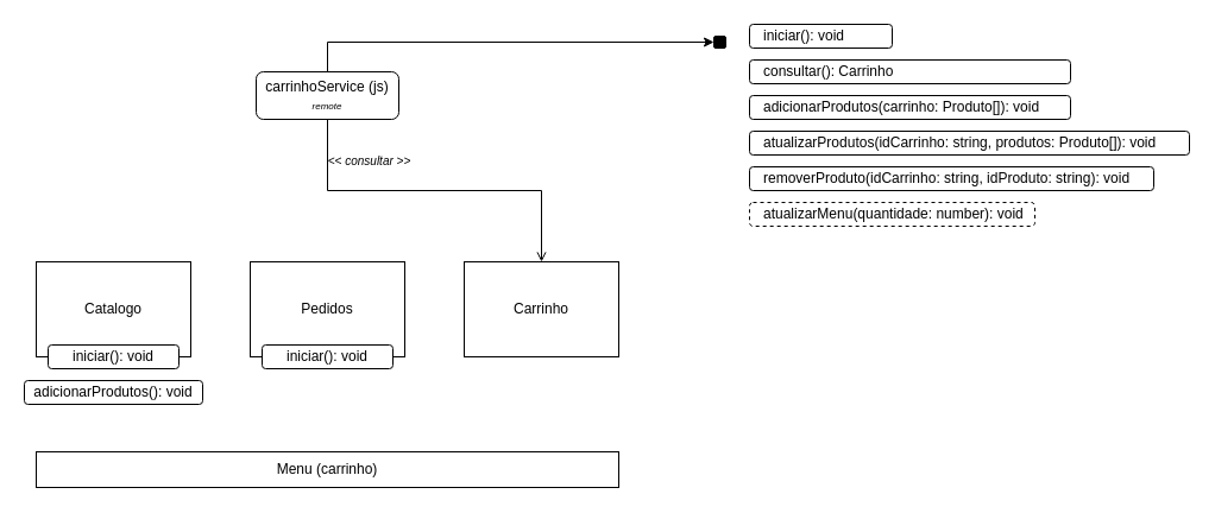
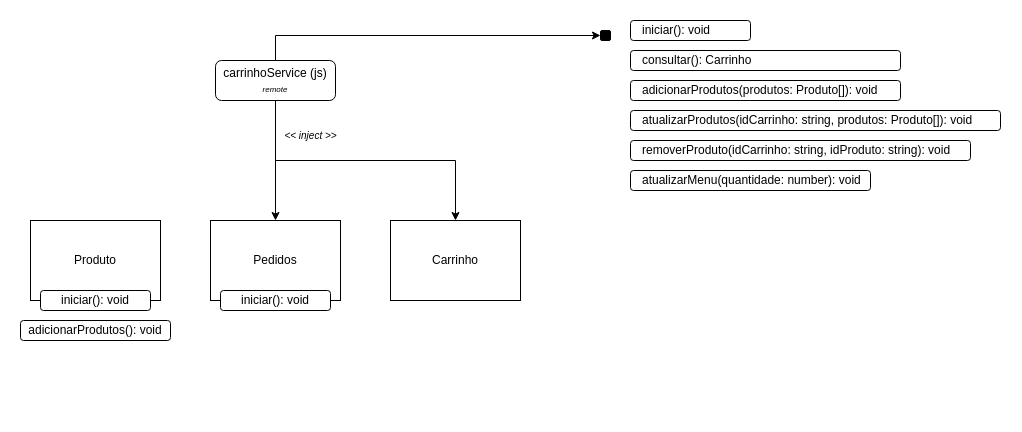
  <mxCell id="0" />
  <mxCell id="1" parent="0" />
- <mxCell id="2" value="Catalogo" style="rounded=0;whiteSpace=wrap;html=1;" vertex="1" parent="1"><mxGeometry x="30" y="220" width="130" height="80" as="geometry" /></mxCell>
+ <mxCell id="2" value="Produto" style="rounded=0;whiteSpace=wrap;html=1;" vertex="1" parent="1"><mxGeometry x="30" y="220" width="130" height="80" as="geometry" /></mxCell>
  <mxCell id="3" value="Pedidos" style="rounded=0;whiteSpace=wrap;html=1;" vertex="1" parent="1"><mxGeometry x="210" y="220" width="130" height="80" as="geometry" /></mxCell>
- <mxCell id="4" value="Menu (carrinho)" style="rounded=0;whiteSpace=wrap;html=1;" vertex="1" parent="1"><mxGeometry x="30" y="380" width="490" height="30" as="geometry" /></mxCell>
- <mxCell id="6" value="" style="edgeStyle=orthogonalEdgeStyle;rounded=0;orthogonalLoop=1;jettySize=auto;html=1;entryX=0.5;entryY=0;entryDx=0;entryDy=0;exitX=0.5;exitY=1;exitDx=0;exitDy=0;endArrow=open;" edge="1" parent="1" source="8" target="10"><mxGeometry x="0.407" relative="1" as="geometry"><Array as="points"><mxPoint x="275" y="160" /><mxPoint x="455" y="160" /></Array><mxPoint as="offset" /></mxGeometry></mxCell>
+ <mxCell id="5" value="" style="edgeStyle=orthogonalEdgeStyle;rounded=0;orthogonalLoop=1;jettySize=auto;html=1;entryX=0.5;entryY=0;entryDx=0;entryDy=0;" edge="1" parent="1" source="8" target="3"><mxGeometry x="-0.231" relative="1" as="geometry"><mxPoint as="offset" /></mxGeometry></mxCell>
+ <mxCell id="6" value="" style="edgeStyle=orthogonalEdgeStyle;rounded=0;orthogonalLoop=1;jettySize=auto;html=1;entryX=0.5;entryY=0;entryDx=0;entryDy=0;exitX=0.5;exitY=1;exitDx=0;exitDy=0;" edge="1" parent="1" source="8" target="10"><mxGeometry x="0.407" relative="1" as="geometry"><Array as="points"><mxPoint x="275" y="160" /><mxPoint x="455" y="160" /></Array><mxPoint as="offset" /></mxGeometry></mxCell>
  <mxCell id="7" style="edgeStyle=orthogonalEdgeStyle;rounded=0;orthogonalLoop=1;jettySize=auto;html=1;entryX=0;entryY=0.5;entryDx=0;entryDy=0;exitX=0.5;exitY=0;exitDx=0;exitDy=0;" edge="1" parent="1" source="8" target="18"><mxGeometry relative="1" as="geometry" /></mxCell>
  <mxCell id="8" value="carrinhoService (js)&lt;br&gt;&lt;i&gt;&lt;font style=&quot;font-size: 8px;&quot;&gt;remote&lt;/font&gt;&lt;/i&gt;" style="rounded=1;whiteSpace=wrap;html=1;" vertex="1" parent="1"><mxGeometry x="215" y="60" width="120" height="40" as="geometry" /></mxCell>
  <mxCell id="9" value="iniciar(): void" style="rounded=1;whiteSpace=wrap;html=1;align=left;spacingLeft=10;" vertex="1" parent="1"><mxGeometry x="630" y="20" width="120" height="20" as="geometry" /></mxCell>
  <mxCell id="10" value="Carrinho" style="rounded=0;whiteSpace=wrap;html=1;" vertex="1" parent="1"><mxGeometry x="390" y="220" width="130" height="80" as="geometry" /></mxCell>
- <mxCell id="11" value="adicionarProdutos(carrinho: Produto[]): void" style="rounded=1;whiteSpace=wrap;html=1;align=left;spacingLeft=10;" vertex="1" parent="1"><mxGeometry x="630" y="80" width="270" height="20" as="geometry" /></mxCell>
+ <mxCell id="11" value="adicionarProdutos(produtos: Produto[]): void" style="rounded=1;whiteSpace=wrap;html=1;align=left;spacingLeft=10;" vertex="1" parent="1"><mxGeometry x="630" y="80" width="270" height="20" as="geometry" /></mxCell>
  <mxCell id="12" value="iniciar(): void" style="rounded=1;whiteSpace=wrap;html=1;" vertex="1" parent="1"><mxGeometry x="40" y="290" width="110" height="20" as="geometry" /></mxCell>
  <mxCell id="13" value="adicionarProdutos(): void" style="rounded=1;whiteSpace=wrap;html=1;" vertex="1" parent="1"><mxGeometry x="20" y="320" width="150" height="20" as="geometry" /></mxCell>
  <mxCell id="14" value="iniciar(): void" style="rounded=1;whiteSpace=wrap;html=1;" vertex="1" parent="1"><mxGeometry x="220" y="290" width="110" height="20" as="geometry" /></mxCell>
  <mxCell id="15" value="consultar(): Carrinho" style="rounded=1;whiteSpace=wrap;html=1;align=left;spacingLeft=10;" vertex="1" parent="1"><mxGeometry x="630" y="50" width="270" height="20" as="geometry" /></mxCell>
- <mxCell id="16" value="&amp;lt;&amp;lt; consultar &amp;gt;&amp;gt;" style="text;html=1;align=center;verticalAlign=middle;resizable=0;points=[];autosize=1;strokeColor=none;fillColor=none;fontStyle=2;fontSize=10;" vertex="1" parent="1"><mxGeometry x="270" y="120" width="80" height="30" as="geometry" /></mxCell>
- <mxCell id="17" value="atualizarMenu(quantidade: number): void" style="rounded=1;whiteSpace=wrap;html=1;align=left;spacingLeft=10;dashed=1;" vertex="1" parent="1"><mxGeometry x="630" y="170" width="240" height="20" as="geometry" /></mxCell>
+ <mxCell id="16" value="&amp;lt;&amp;lt; inject &amp;gt;&amp;gt;" style="text;html=1;align=center;verticalAlign=middle;resizable=0;points=[];autosize=1;strokeColor=none;fillColor=none;fontStyle=2;fontSize=10;" vertex="1" parent="1"><mxGeometry x="270" y="120" width="80" height="30" as="geometry" /></mxCell>
+ <mxCell id="17" value="atualizarMenu(quantidade: number): void" style="rounded=1;whiteSpace=wrap;html=1;align=left;spacingLeft=10;" vertex="1" parent="1"><mxGeometry x="630" y="170" width="240" height="20" as="geometry" /></mxCell>
  <mxCell id="18" value="" style="rounded=1;whiteSpace=wrap;html=1;fillColor=#000000;" vertex="1" parent="1"><mxGeometry x="600" y="30" width="10" height="10" as="geometry" /></mxCell>
  <mxCell id="19" value="removerProduto(idCarrinho: string, idProduto: string): void" style="rounded=1;whiteSpace=wrap;html=1;align=left;spacingLeft=10;" vertex="1" parent="1"><mxGeometry x="630" y="140" width="340" height="20" as="geometry" /></mxCell>
  <mxCell id="20" value="atualizarProdutos(idCarrinho: string, produtos: Produto[]): void" style="rounded=1;whiteSpace=wrap;html=1;align=left;spacingLeft=10;" vertex="1" parent="1"><mxGeometry x="630" y="110" width="370" height="20" as="geometry" /></mxCell>
